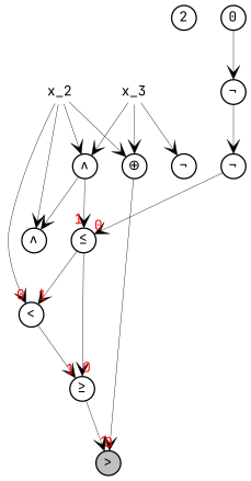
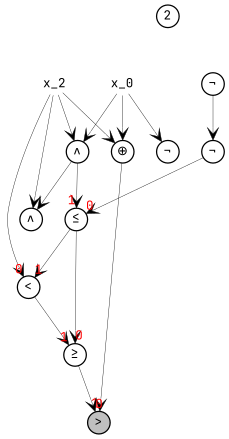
  digraph {
    fontname="JetBrains Mono"
    fontsize=20
    node [fixedsize=true fontname="JetBrains Mono" fontsize=10 shape=circle]
    edge [arrowhead=vee fontname="JetBrains Mono" penwidth=0.3]
    n1 [height=0.25 label=2 width=0.25]
-   n2 [height=0.25 label=0 width=0.25]
    n3 [height=0.25 label="¬" width=0.25]
    n4 [height=0.25 label="¬" width=0.25]
    n5 [color=white height=0.25 label=x_2 shape=ellipse width=0.25]
    n6 [height=0.25 label="⊕" width=0.25]
    n7 [height=0.25 label="∧" width=0.25]
    n8 [height=0.25 label="∧" width=0.25]
    n9 [height=0.25 label="<" width=0.25]
    n10 [fillcolor=gray height=0.25 label=">" style="rounded,filled" width=0.25]
    n11 [height=0.25 label="≤" width=0.25]
    n12 [height=0.25 label="≥" width=0.25]
-   n13 [color=white height=0.25 label=x_3 shape=ellipse width=0.25]
+   n13 [color=white height=0.25 label=x_0 shape=ellipse width=0.25]
    n14 [height=0.25 label="¬" width=0.25]
-   n2 -> n3
    n3 -> n4
    n4 -> n11 [fontcolor=red fontsize=10 headlabel=0 labeldistance=2]
    n5 -> n6
    n5 -> n7
    n5 -> n8
    n5 -> n9 [fontcolor=red fontsize=10 headlabel=0 labeldistance=2]
    n6 -> n10 [fontcolor=red fontsize=10 headlabel=1 labeldistance=2]
    n7 -> n8
    n7 -> n11 [fontcolor=red fontsize=10 headlabel=1 labeldistance=2]
    n9 -> n12 [fontcolor=red fontsize=10 headlabel=1 labeldistance=2]
    n11 -> n9 [fontcolor=red fontsize=10 headlabel=1 labeldistance=2]
    n11 -> n12 [fontcolor=red fontsize=10 headlabel=0 labeldistance=2]
    n12 -> n10 [fontcolor=red fontsize=10 headlabel=0 labeldistance=2]
    n13 -> n6
    n13 -> n7
    n13 -> n14
  }
